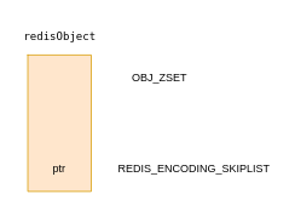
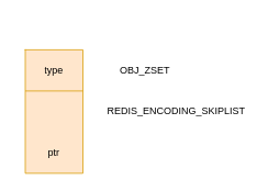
  <mxCell id="0" />
  <mxCell id="1" parent="0" />
  <mxCell id="2" value="" style="shape=table;html=1;whiteSpace=wrap;startSize=0;container=1;collapsible=0;childLayout=tableLayout;fillColor=#ffe6cc;strokeColor=#d79b00;" vertex="1" parent="1"><mxGeometry x="30" y="60" width="70" height="150" as="geometry" /></mxCell>
  <mxCell id="3" value="" style="shape=partialRectangle;html=1;whiteSpace=wrap;collapsible=0;dropTarget=0;pointerEvents=0;fillColor=none;top=0;left=0;bottom=0;right=0;points=[[0,0.5],[1,0.5]];portConstraint=eastwest;" vertex="1" parent="2"><mxGeometry width="70" height="50" as="geometry" /></mxCell>
+ <mxCell id="4" value="type&lt;br&gt;" style="shape=partialRectangle;html=1;whiteSpace=wrap;connectable=0;fillColor=none;top=0;left=0;bottom=0;right=0;overflow=hidden;pointerEvents=1;" vertex="1" parent="3"><mxGeometry width="70" height="50" as="geometry"><mxRectangle width="70" height="50" as="alternateBounds" /></mxGeometry></mxCell>
  <mxCell id="5" value="" style="shape=partialRectangle;html=1;whiteSpace=wrap;collapsible=0;dropTarget=0;pointerEvents=0;fillColor=none;top=0;left=0;bottom=0;right=0;points=[[0,0.5],[1,0.5]];portConstraint=eastwest;" vertex="1" parent="2"><mxGeometry y="50" width="70" height="50" as="geometry" /></mxCell>
  <mxCell id="6" value="" style="shape=partialRectangle;html=1;whiteSpace=wrap;collapsible=0;dropTarget=0;pointerEvents=0;fillColor=none;top=0;left=0;bottom=0;right=0;points=[[0,0.5],[1,0.5]];portConstraint=eastwest;" vertex="1" parent="2"><mxGeometry y="100" width="70" height="50" as="geometry" /></mxCell>
  <mxCell id="7" value="ptr" style="shape=partialRectangle;html=1;whiteSpace=wrap;connectable=0;fillColor=none;top=0;left=0;bottom=0;right=0;overflow=hidden;pointerEvents=1;" vertex="1" parent="6"><mxGeometry width="70" height="50" as="geometry"><mxRectangle width="70" height="50" as="alternateBounds" /></mxGeometry></mxCell>
- <mxCell id="8" value="&lt;pre&gt;redisObject&lt;/pre&gt;" style="text;html=1;align=center;verticalAlign=middle;resizable=0;points=[];autosize=1;strokeColor=none;fillColor=none;" vertex="1" parent="1"><mxGeometry x="20" y="20" width="90" height="40" as="geometry" /></mxCell>
  <mxCell id="9" value="&lt;pre&gt;&lt;font face=&quot;Helvetica&quot;&gt;OBJ_ZSET&lt;/font&gt;&lt;/pre&gt;" style="text;html=1;align=center;verticalAlign=middle;resizable=0;points=[];autosize=1;strokeColor=none;fillColor=none;" vertex="1" parent="1"><mxGeometry x="135" y="65" width="80" height="40" as="geometry" /></mxCell>
- <mxCell id="10" value="&lt;pre&gt;&lt;font face=&quot;Helvetica&quot;&gt;REDIS_ENCODING_SKIPLIST&lt;/font&gt;&lt;br&gt;&lt;/pre&gt;" style="text;html=1;align=center;verticalAlign=middle;resizable=0;points=[];autosize=1;strokeColor=none;fillColor=none;" vertex="1" parent="1"><mxGeometry x="123" y="165" width="180" height="40" as="geometry" /></mxCell>
+ <mxCell id="10" value="&lt;pre&gt;&lt;font face=&quot;Helvetica&quot;&gt;REDIS_ENCODING_SKIPLIST&lt;/font&gt;&lt;br&gt;&lt;/pre&gt;" style="text;html=1;align=center;verticalAlign=middle;resizable=0;points=[];autosize=1;strokeColor=none;fillColor=none;" vertex="1" parent="1"><mxGeometry x="123" y="115" width="180" height="40" as="geometry" /></mxCell>
